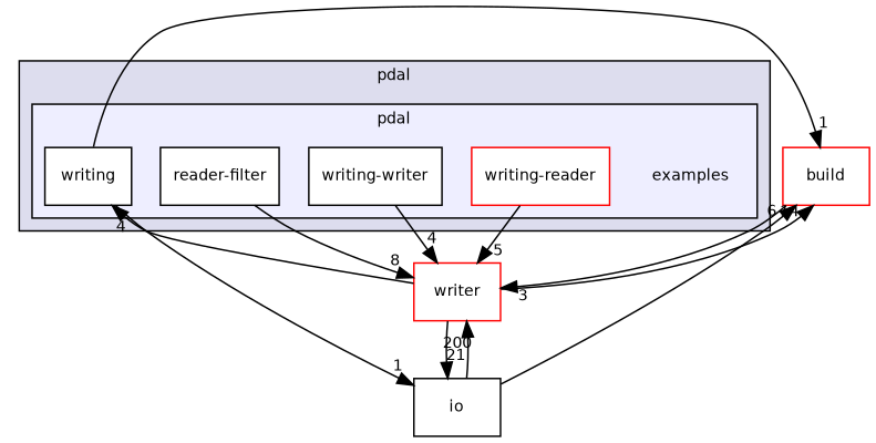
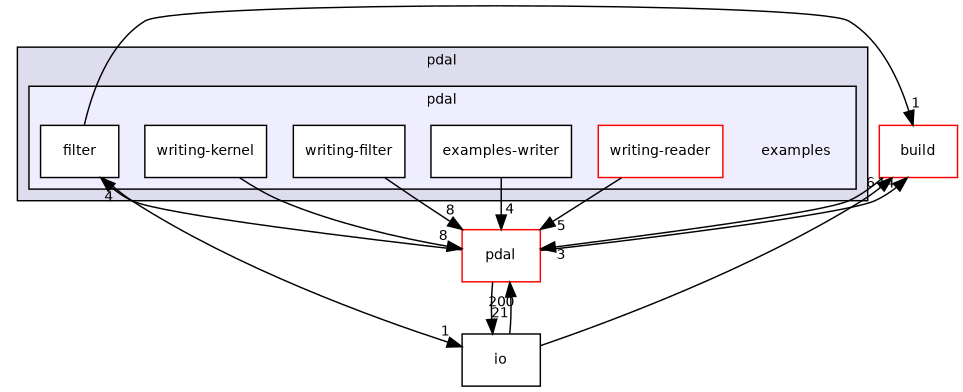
  digraph {
    compound=true
    node [fontname=Helvetica fontsize=10 shape=box color=black fillcolor=white style=filled]
    edge [headlabel=1 labeldistance=1.5 labelfontname=Helvetica labelfontsize=10]
    n1 [label=examples shape=plaintext color="" fillcolor="" style=""]
-   n2 [label=writing]
-   n3 [label="reader-filter"]
+   n2 [label=filter]
+   n3 [label="writing-filter"]
+   n4 [label="writing-kernel"]
    n5 [color=red label="writing-reader"]
-   n6 [label="writing-writer"]
+   n6 [label="examples-writer"]
    n7 [color=red label=build]
    n8 [label=io color="" fillcolor="" style=""]
-   n9 [color=red label=writer]
+   n9 [color=red label=pdal]
    subgraph cluster_1 {
      bgcolor="#ddddee"
      fontname=Helvetica
      fontsize=10
      label=pdal
      pencolor=black
      subgraph cluster_2 {
        bgcolor="#eeeeff"
        fontname=Helvetica
        fontsize=10
        label=pdal
        pencolor=black
        n1
        n2
        n3
+       n4
        n5
        n6
      }
    }
    n2 -> n7
    n2 -> n8
    n3 -> n9 [headlabel=8]
+   n4 -> n9 [headlabel=8]
    n5 -> n9 [headlabel=5]
    n6 -> n9 [headlabel=4]
    n7 -> n9 [headlabel=3]
    n8 -> n7 [headlabel=6]
    n8 -> n9 [headlabel=200]
    n9 -> n2 [headlabel=4]
    n9 -> n7 [headlabel=14]
    n9 -> n8 [headlabel=21]
  }
